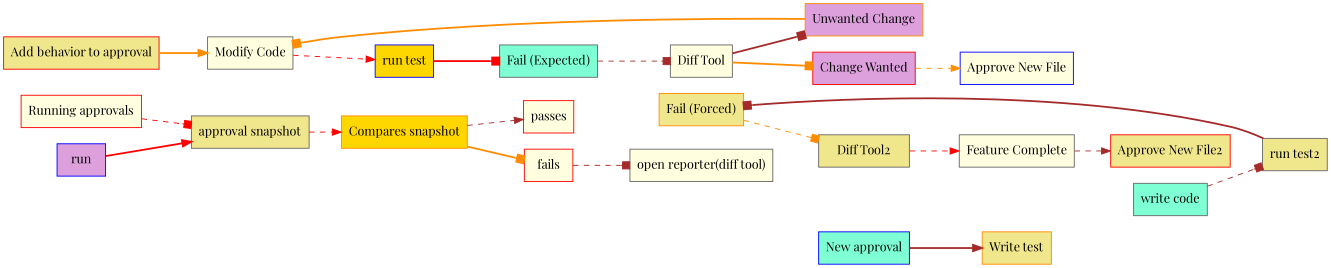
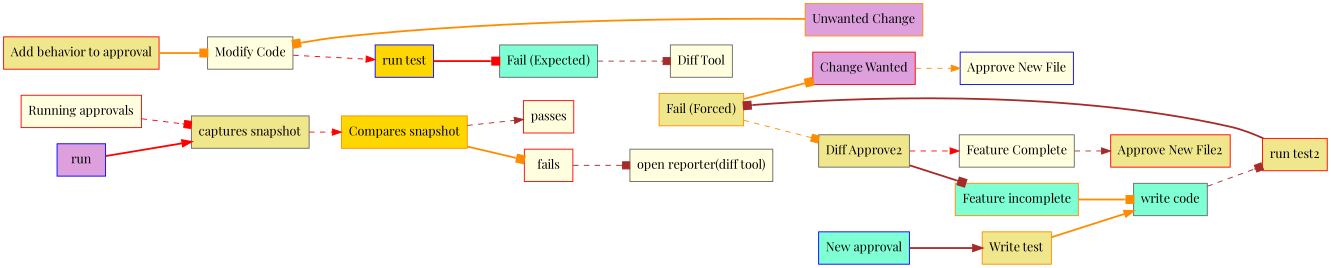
  digraph {
    fontname="Playfair Display"
    rankdir=LR
    node [color=gray40 fillcolor=lightyellow fontname="Playfair Display" shape=rect style=filled]
    edge [arrowhead=box color=brown fontname="Playfair Display" style=bold]
    "Running approvals" [color=red]
-   "captures snapshot" [fillcolor=khaki label="approval snapshot"]
+   "captures snapshot" [fillcolor=khaki]
    run [color=blue fillcolor=plum]
    "Compares snapshot" [color=darkorange fillcolor=gold]
    passes [color=red]
    fails [color=red]
    "open reporter(diff tool)"
    "Add behavior to approval" [color=red fillcolor=khaki]
    "Modify Code"
    "run test" [color=blue fillcolor=gold]
    "Fail (Expected)" [fillcolor=aquamarine]
    "Diff Tool"
    "Change Wanted" [color=red fillcolor=plum]
    "Unwanted Change" [color=darkorange fillcolor=plum]
    "Approve New File" [color=blue]
    "New approval" [color=blue fillcolor=aquamarine]
    "Write test" [color=darkorange fillcolor=khaki]
    "write code" [fillcolor=aquamarine]
-   "run test2" [fillcolor=khaki]
+   "run test2" [color=red fillcolor=khaki]
    "Fail (Forced)" [color=darkorange fillcolor=khaki]
-   "Diff Tool2" [fillcolor=khaki]
+   "Diff Tool2" [fillcolor=khaki label="Diff Approve2"]
    "Feature Complete"
+   "Feature incomplete" [color=darkorange fillcolor=aquamarine]
    "Approve New File2" [color=red fillcolor=khaki]
    "Running approvals" -> "captures snapshot" [color=red style=dashed]
    "captures snapshot" -> "Compares snapshot" [arrowhead=normal color=red style=dashed]
    run -> "captures snapshot" [arrowhead=normal color=red]
    "Compares snapshot" -> passes [arrowhead=normal style=dashed]
    "Compares snapshot" -> fails [color=darkorange]
    fails -> "open reporter(diff tool)" [style=dashed]
-   "Add behavior to approval" -> "Modify Code" [arrowhead=normal color=darkorange]
+   "Add behavior to approval" -> "Modify Code" [color=darkorange]
    "Modify Code" -> "run test" [arrowhead=normal color=red style=dashed]
    "run test" -> "Fail (Expected)" [color=red]
    "Fail (Expected)" -> "Diff Tool" [style=dashed]
-   "Diff Tool" -> "Change Wanted" [color=darkorange]
-   "Diff Tool" -> "Unwanted Change"
+   "Fail (Forced)" -> "Change Wanted" [color=darkorange]
    "Change Wanted" -> "Approve New File" [arrowhead=normal color=darkorange style=dashed]
    "Unwanted Change" -> "Modify Code" [color=darkorange]
    "New approval" -> "Write test" [arrowhead=normal]
+   "Write test" -> "write code" [arrowhead=normal color=darkorange]
    "write code" -> "run test2" [style=dashed]
    "run test2" -> "Fail (Forced)"
    "Fail (Forced)" -> "Diff Tool2" [color=darkorange style=dashed]
    "Diff Tool2" -> "Feature Complete" [arrowhead=normal color=red style=dashed]
+   "Diff Tool2" -> "Feature incomplete"
    "Feature Complete" -> "Approve New File2" [arrowhead=normal style=dashed]
+   "Feature incomplete" -> "write code" [color=darkorange]
  }
